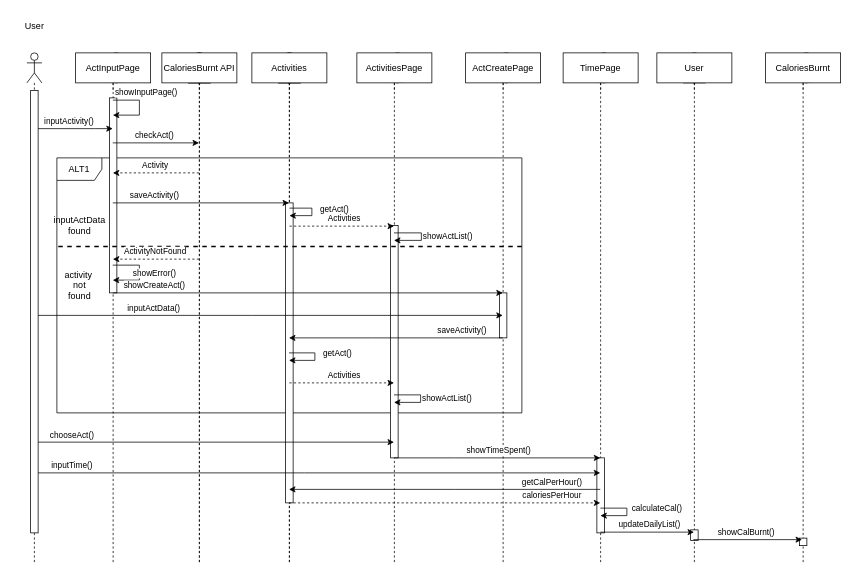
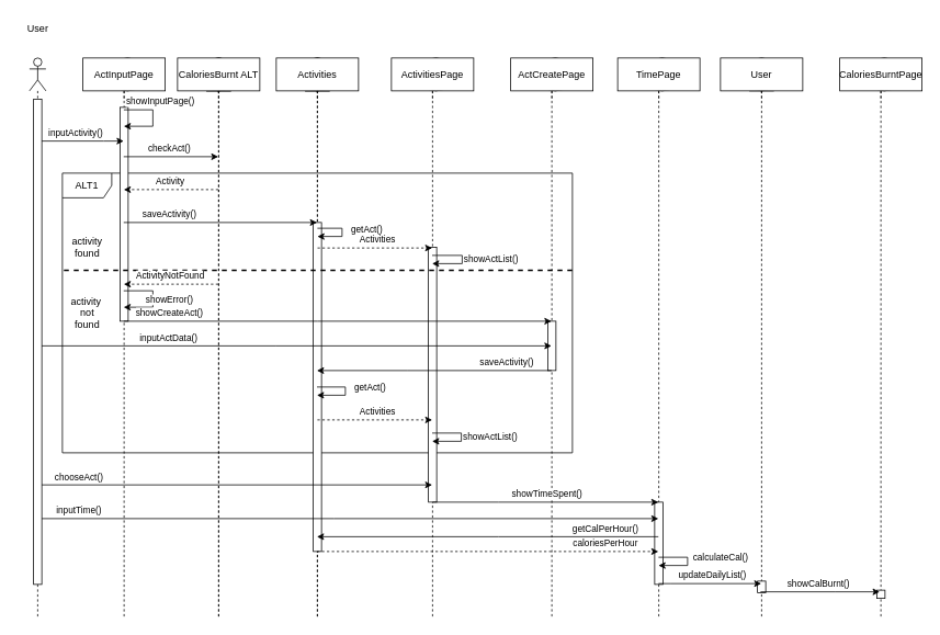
  <mxCell id="0" />
  <mxCell id="1" parent="0" />
  <mxCell id="2" value="" style="shape=umlLifeline;perimeter=lifelinePerimeter;whiteSpace=wrap;html=1;container=1;dropTarget=0;collapsible=0;recursiveResize=0;outlineConnect=0;portConstraint=eastwest;newEdgeStyle={&quot;edgeStyle&quot;:&quot;elbowEdgeStyle&quot;,&quot;elbow&quot;:&quot;vertical&quot;,&quot;curved&quot;:0,&quot;rounded&quot;:0};participant=umlBoundary;" parent="1" vertex="1"><mxGeometry x="645" y="70" width="50" height="680" as="geometry" /></mxCell>
  <mxCell id="3" value="" style="html=1;points=[];perimeter=orthogonalPerimeter;" vertex="1" parent="1"><mxGeometry x="665" y="390" width="10" height="60" as="geometry" /></mxCell>
  <mxCell id="4" value="ALT1" style="shape=umlFrame;whiteSpace=wrap;html=1;pointerEvents=0;" parent="1" vertex="1"><mxGeometry x="75" y="210" width="620" height="340" as="geometry" /></mxCell>
  <mxCell id="5" value="" style="shape=umlLifeline;perimeter=lifelinePerimeter;whiteSpace=wrap;html=1;container=1;dropTarget=0;collapsible=0;recursiveResize=0;outlineConnect=0;portConstraint=eastwest;newEdgeStyle={&quot;edgeStyle&quot;:&quot;elbowEdgeStyle&quot;,&quot;elbow&quot;:&quot;vertical&quot;,&quot;curved&quot;:0,&quot;rounded&quot;:0};participant=umlEntity;" parent="1" vertex="1"><mxGeometry x="365" y="70" width="40" height="680" as="geometry" /></mxCell>
  <mxCell id="6" value="" style="shape=umlLifeline;perimeter=lifelinePerimeter;whiteSpace=wrap;html=1;container=1;dropTarget=0;collapsible=0;recursiveResize=0;outlineConnect=0;portConstraint=eastwest;newEdgeStyle={&quot;edgeStyle&quot;:&quot;elbowEdgeStyle&quot;,&quot;elbow&quot;:&quot;vertical&quot;,&quot;curved&quot;:0,&quot;rounded&quot;:0};participant=umlEntity;" parent="1" vertex="1"><mxGeometry x="245" y="70" width="40" height="680" as="geometry" /></mxCell>
  <mxCell id="7" value="" style="shape=umlLifeline;perimeter=lifelinePerimeter;whiteSpace=wrap;html=1;container=1;dropTarget=0;collapsible=0;recursiveResize=0;outlineConnect=0;portConstraint=eastwest;newEdgeStyle={&quot;edgeStyle&quot;:&quot;elbowEdgeStyle&quot;,&quot;elbow&quot;:&quot;vertical&quot;,&quot;curved&quot;:0,&quot;rounded&quot;:0};participant=umlActor;" parent="1" vertex="1"><mxGeometry x="35" y="70" width="20" height="680" as="geometry" /></mxCell>
  <mxCell id="8" value="" style="shape=umlLifeline;perimeter=lifelinePerimeter;whiteSpace=wrap;html=1;container=1;dropTarget=0;collapsible=0;recursiveResize=0;outlineConnect=0;portConstraint=eastwest;newEdgeStyle={&quot;edgeStyle&quot;:&quot;elbowEdgeStyle&quot;,&quot;elbow&quot;:&quot;vertical&quot;,&quot;curved&quot;:0,&quot;rounded&quot;:0};participant=umlBoundary;" parent="1" vertex="1"><mxGeometry x="125" y="70" width="50" height="680" as="geometry" /></mxCell>
  <mxCell id="9" value="" style="shape=umlLifeline;perimeter=lifelinePerimeter;whiteSpace=wrap;html=1;container=1;dropTarget=0;collapsible=0;recursiveResize=0;outlineConnect=0;portConstraint=eastwest;newEdgeStyle={&quot;edgeStyle&quot;:&quot;elbowEdgeStyle&quot;,&quot;elbow&quot;:&quot;vertical&quot;,&quot;curved&quot;:0,&quot;rounded&quot;:0};participant=umlBoundary;" parent="1" vertex="1"><mxGeometry x="500" y="70" width="50" height="680" as="geometry" /></mxCell>
  <mxCell id="10" value="" style="shape=umlLifeline;perimeter=lifelinePerimeter;whiteSpace=wrap;html=1;container=1;dropTarget=0;collapsible=0;recursiveResize=0;outlineConnect=0;portConstraint=eastwest;newEdgeStyle={&quot;edgeStyle&quot;:&quot;elbowEdgeStyle&quot;,&quot;elbow&quot;:&quot;vertical&quot;,&quot;curved&quot;:0,&quot;rounded&quot;:0};participant=umlBoundary;" parent="1" vertex="1"><mxGeometry x="775" y="70" width="50" height="680" as="geometry" /></mxCell>
  <mxCell id="11" value="" style="shape=umlLifeline;perimeter=lifelinePerimeter;whiteSpace=wrap;html=1;container=1;dropTarget=0;collapsible=0;recursiveResize=0;outlineConnect=0;portConstraint=eastwest;newEdgeStyle={&quot;edgeStyle&quot;:&quot;elbowEdgeStyle&quot;,&quot;elbow&quot;:&quot;vertical&quot;,&quot;curved&quot;:0,&quot;rounded&quot;:0};participant=umlBoundary;" parent="1" vertex="1"><mxGeometry x="1045" y="70" width="50" height="680" as="geometry" /></mxCell>
  <mxCell id="12" value="" style="shape=umlLifeline;perimeter=lifelinePerimeter;whiteSpace=wrap;html=1;container=1;dropTarget=0;collapsible=0;recursiveResize=0;outlineConnect=0;portConstraint=eastwest;newEdgeStyle={&quot;edgeStyle&quot;:&quot;elbowEdgeStyle&quot;,&quot;elbow&quot;:&quot;vertical&quot;,&quot;curved&quot;:0,&quot;rounded&quot;:0};participant=umlEntity;" parent="1" vertex="1"><mxGeometry x="905" y="70" width="40" height="680" as="geometry" /></mxCell>
  <mxCell id="13" value="" style="shape=umlLifeline;perimeter=lifelinePerimeter;whiteSpace=wrap;html=1;container=1;dropTarget=0;collapsible=0;recursiveResize=0;outlineConnect=0;portConstraint=eastwest;newEdgeStyle={&quot;edgeStyle&quot;:&quot;elbowEdgeStyle&quot;,&quot;elbow&quot;:&quot;vertical&quot;,&quot;curved&quot;:0,&quot;rounded&quot;:0};participant=umlEntity;" parent="1" vertex="1"><mxGeometry x="365" y="70" width="40" height="680" as="geometry" /></mxCell>
  <mxCell id="14" value="" style="shape=umlLifeline;perimeter=lifelinePerimeter;whiteSpace=wrap;html=1;container=1;dropTarget=0;collapsible=0;recursiveResize=0;outlineConnect=0;portConstraint=eastwest;newEdgeStyle={&quot;edgeStyle&quot;:&quot;elbowEdgeStyle&quot;,&quot;elbow&quot;:&quot;vertical&quot;,&quot;curved&quot;:0,&quot;rounded&quot;:0};participant=umlEntity;" parent="1" vertex="1"><mxGeometry x="245" y="70" width="40" height="680" as="geometry" /></mxCell>
  <mxCell id="15" value="" style="html=1;points=[];perimeter=orthogonalPerimeter;" parent="1" vertex="1"><mxGeometry x="145" y="130" width="10" height="260" as="geometry" /></mxCell>
  <mxCell id="16" value="" style="html=1;points=[];perimeter=orthogonalPerimeter;" parent="1" vertex="1"><mxGeometry x="380" y="270" width="10" height="400" as="geometry" /></mxCell>
  <mxCell id="17" value="" style="html=1;points=[];perimeter=orthogonalPerimeter;" parent="1" vertex="1"><mxGeometry x="520" y="300" width="10" height="310" as="geometry" /></mxCell>
  <mxCell id="18" value="" style="html=1;points=[];perimeter=orthogonalPerimeter;" parent="1" vertex="1"><mxGeometry x="795" y="610" width="10" height="100" as="geometry" /></mxCell>
  <mxCell id="19" value="" style="html=1;points=[];perimeter=orthogonalPerimeter;" parent="1" vertex="1"><mxGeometry x="920" y="706" width="10" height="14" as="geometry" /></mxCell>
  <mxCell id="20" value="" style="html=1;points=[];perimeter=orthogonalPerimeter;" parent="1" vertex="1"><mxGeometry x="1065" y="717" width="10" height="10" as="geometry" /></mxCell>
  <mxCell id="21" value="showInputPage()" style="endArrow=classic;html=1;rounded=0;" parent="1" edge="1"><mxGeometry x="-0.282" y="14" width="50" height="50" relative="1" as="geometry"><mxPoint x="149.667" y="133" as="sourcePoint" /><mxPoint x="149.667" y="153" as="targetPoint" /><Array as="points"><mxPoint x="185" y="133" /><mxPoint x="185" y="153" /></Array><mxPoint x="11" y="4" as="offset" /></mxGeometry></mxCell>
  <mxCell id="22" value="inputActivity()" style="endArrow=classic;html=1;rounded=0;" parent="1" edge="1"><mxGeometry x="-0.122" y="10" width="50" height="50" relative="1" as="geometry"><mxPoint x="45.167" y="171" as="sourcePoint" /><mxPoint x="149.5" y="171" as="targetPoint" /><Array as="points"><mxPoint x="125" y="171" /></Array><mxPoint as="offset" /></mxGeometry></mxCell>
  <mxCell id="23" value="saveActivity()" style="endArrow=classic;html=1;rounded=0;" parent="1" source="8" target="5" edge="1"><mxGeometry x="-0.531" y="10" width="50" height="50" relative="1" as="geometry"><mxPoint x="160.167" y="270" as="sourcePoint" /><mxPoint x="344.5" y="270" as="targetPoint" /><Array as="points"><mxPoint x="265" y="270" /></Array><mxPoint as="offset" /></mxGeometry></mxCell>
  <mxCell id="24" value="Activities" style="endArrow=classic;html=1;rounded=0;dashed=1;" parent="1" edge="1"><mxGeometry x="0.052" y="10" width="50" height="50" relative="1" as="geometry"><mxPoint x="385.167" y="301" as="sourcePoint" /><mxPoint x="524.5" y="301" as="targetPoint" /><Array as="points"><mxPoint x="453" y="301" /></Array><mxPoint as="offset" /></mxGeometry></mxCell>
  <mxCell id="25" value="showError()" style="endArrow=classic;html=1;rounded=0;" parent="1" edge="1"><mxGeometry y="20" width="50" height="50" relative="1" as="geometry"><mxPoint x="149.5" y="353" as="sourcePoint" /><mxPoint x="149.5" y="373" as="targetPoint" /><Array as="points"><mxPoint x="185" y="353" /><mxPoint x="185" y="373" /></Array><mxPoint as="offset" /></mxGeometry></mxCell>
  <mxCell id="26" value="showCreateAct()" style="endArrow=classic;html=1;rounded=0;" parent="1" source="8" target="2" edge="1"><mxGeometry x="-0.788" y="10" width="50" height="50" relative="1" as="geometry"><mxPoint x="365" y="310" as="sourcePoint" /><mxPoint x="415" y="260" as="targetPoint" /><Array as="points"><mxPoint x="385" y="390" /></Array><mxPoint as="offset" /></mxGeometry></mxCell>
  <mxCell id="27" value="inputActData()" style="endArrow=classic;html=1;rounded=0;" parent="1" source="7" target="2" edge="1"><mxGeometry x="-0.488" y="10" width="50" height="50" relative="1" as="geometry"><mxPoint x="305" y="310" as="sourcePoint" /><mxPoint x="355" y="260" as="targetPoint" /><Array as="points"><mxPoint x="335" y="420" /></Array><mxPoint as="offset" /></mxGeometry></mxCell>
  <mxCell id="28" value="saveActivity()" style="endArrow=classic;html=1;rounded=0;" parent="1" source="2" target="5" edge="1"><mxGeometry x="-0.617" y="-10" width="50" height="50" relative="1" as="geometry"><mxPoint x="305" y="310" as="sourcePoint" /><mxPoint x="355" y="260" as="targetPoint" /><Array as="points"><mxPoint x="495" y="450" /></Array><mxPoint as="offset" /></mxGeometry></mxCell>
  <mxCell id="29" value="Activities" style="endArrow=classic;html=1;rounded=0;dashed=1;" parent="1" edge="1"><mxGeometry x="0.052" y="10" width="50" height="50" relative="1" as="geometry"><mxPoint x="385.024" y="510" as="sourcePoint" /><mxPoint x="524.5" y="510" as="targetPoint" /><Array as="points"><mxPoint x="415" y="510" /></Array><mxPoint as="offset" /></mxGeometry></mxCell>
- <mxCell id="30" value="inputActData&lt;br&gt;found" style="text;html=1;align=center;verticalAlign=middle;resizable=0;points=[];autosize=1;strokeColor=none;fillColor=none;" parent="1" vertex="1"><mxGeometry x="75" y="280" width="60" height="40" as="geometry" /></mxCell>
+ <mxCell id="30" value="activity&lt;br&gt;found" style="text;html=1;align=center;verticalAlign=middle;resizable=0;points=[];autosize=1;strokeColor=none;fillColor=none;" parent="1" vertex="1"><mxGeometry x="75" y="280" width="60" height="40" as="geometry" /></mxCell>
  <mxCell id="31" value="activity&amp;nbsp;&lt;br&gt;not&lt;br&gt;found" style="text;html=1;align=center;verticalAlign=middle;resizable=0;points=[];autosize=1;strokeColor=none;fillColor=none;" parent="1" vertex="1"><mxGeometry x="75" y="350" width="60" height="60" as="geometry" /></mxCell>
  <mxCell id="32" value="showTimeSpent()" style="endArrow=classic;html=1;rounded=0;" parent="1" edge="1"><mxGeometry x="0.003" y="10" width="50" height="50" relative="1" as="geometry"><mxPoint x="525.024" y="610" as="sourcePoint" /><mxPoint x="799.5" y="610" as="targetPoint" /><Array as="points"><mxPoint x="605" y="610" /></Array><mxPoint x="1" as="offset" /></mxGeometry></mxCell>
  <mxCell id="33" value="inputTime()" style="endArrow=classic;html=1;rounded=0;" parent="1" edge="1"><mxGeometry x="-0.868" y="10" width="50" height="50" relative="1" as="geometry"><mxPoint x="45.024" y="630" as="sourcePoint" /><mxPoint x="799.5" y="630" as="targetPoint" /><Array as="points"><mxPoint x="405" y="630" /></Array><mxPoint as="offset" /></mxGeometry></mxCell>
  <mxCell id="34" value="calculateCal()" style="endArrow=classic;html=1;rounded=0;" parent="1" edge="1"><mxGeometry x="-0.124" y="40" width="50" height="50" relative="1" as="geometry"><mxPoint x="799.667" y="677" as="sourcePoint" /><mxPoint x="799.667" y="687" as="targetPoint" /><Array as="points"><mxPoint x="835" y="677" /><mxPoint x="835" y="687" /></Array><mxPoint as="offset" /></mxGeometry></mxCell>
  <mxCell id="35" value="updateDailyList()" style="endArrow=classic;html=1;rounded=0;" parent="1" edge="1"><mxGeometry x="0.044" y="10" width="50" height="50" relative="1" as="geometry"><mxPoint x="799.667" y="709" as="sourcePoint" /><mxPoint x="924.5" y="709" as="targetPoint" /><Array as="points"><mxPoint x="815" y="709" /></Array><mxPoint as="offset" /></mxGeometry></mxCell>
  <mxCell id="36" value="chooseAct()" style="endArrow=classic;html=1;rounded=0;" parent="1" edge="1"><mxGeometry x="-0.791" y="9" width="50" height="50" relative="1" as="geometry"><mxPoint x="45.024" y="589" as="sourcePoint" /><mxPoint x="524.5" y="589" as="targetPoint" /><Array as="points"><mxPoint x="265" y="589" /></Array><mxPoint as="offset" /></mxGeometry></mxCell>
  <mxCell id="37" value="User" style="text;html=1;align=center;verticalAlign=middle;resizable=0;points=[];autosize=1;strokeColor=none;fillColor=none;" parent="1" vertex="1"><mxGeometry x="20" y="20" width="50" height="30" as="geometry" /></mxCell>
  <mxCell id="38" value="getAct()" style="endArrow=classic;html=1;rounded=0;" parent="1" edge="1"><mxGeometry x="-0.114" y="30" width="50" height="50" relative="1" as="geometry"><mxPoint x="385.024" y="277" as="sourcePoint" /><mxPoint x="385.024" y="287" as="targetPoint" /><Array as="points"><mxPoint x="415" y="277" /><mxPoint x="415" y="287" /></Array><mxPoint as="offset" /></mxGeometry></mxCell>
  <mxCell id="39" value="getAct()" style="endArrow=classic;html=1;rounded=0;" parent="1" source="5" target="5" edge="1"><mxGeometry x="-0.114" y="30" width="50" height="50" relative="1" as="geometry"><mxPoint x="389.024" y="470" as="sourcePoint" /><mxPoint x="389.024" y="480" as="targetPoint" /><Array as="points"><mxPoint x="419" y="470" /><mxPoint x="419" y="480" /></Array><mxPoint as="offset" /></mxGeometry></mxCell>
  <mxCell id="40" value="showActList()" style="endArrow=classic;html=1;rounded=0;" parent="1" source="9" target="9" edge="1"><mxGeometry x="-0.025" y="35" width="50" height="50" relative="1" as="geometry"><mxPoint x="526.024" y="526" as="sourcePoint" /><mxPoint x="526.024" y="536" as="targetPoint" /><Array as="points"><mxPoint x="560" y="526" /><mxPoint x="560" y="536" /></Array><mxPoint as="offset" /></mxGeometry></mxCell>
  <mxCell id="41" value="showActList()" style="endArrow=classic;html=1;rounded=0;" parent="1" source="9" target="9" edge="1"><mxGeometry x="-0.025" y="35" width="50" height="50" relative="1" as="geometry"><mxPoint x="526.167" y="310" as="sourcePoint" /><mxPoint x="526.167" y="320" as="targetPoint" /><Array as="points"><mxPoint x="561" y="310" /><mxPoint x="561" y="320" /></Array><mxPoint as="offset" /></mxGeometry></mxCell>
  <mxCell id="42" value="showCalBurnt()" style="endArrow=classic;html=1;rounded=0;" parent="1" edge="1"><mxGeometry x="-0.029" y="10" width="50" height="50" relative="1" as="geometry"><mxPoint x="923.667" y="719" as="sourcePoint" /><mxPoint x="1068.5" y="719" as="targetPoint" /><Array as="points"><mxPoint x="1014" y="719" /></Array><mxPoint as="offset" /></mxGeometry></mxCell>
  <mxCell id="43" value="ActInputPage" style="shape=umlLifeline;perimeter=lifelinePerimeter;whiteSpace=wrap;html=1;container=1;collapsible=0;recursiveResize=0;outlineConnect=0;" parent="1" vertex="1"><mxGeometry x="100" y="70" width="100" height="50" as="geometry" /></mxCell>
- <mxCell id="44" value="CaloriesBurnt API" style="shape=umlLifeline;perimeter=lifelinePerimeter;whiteSpace=wrap;html=1;container=1;collapsible=0;recursiveResize=0;outlineConnect=0;" parent="1" vertex="1"><mxGeometry x="215" y="70" width="100" height="50" as="geometry" /></mxCell>
+ <mxCell id="44" value="CaloriesBurnt ALT" style="shape=umlLifeline;perimeter=lifelinePerimeter;whiteSpace=wrap;html=1;container=1;collapsible=0;recursiveResize=0;outlineConnect=0;" parent="1" vertex="1"><mxGeometry x="215" y="70" width="100" height="50" as="geometry" /></mxCell>
  <mxCell id="45" value="Activities" style="shape=umlLifeline;perimeter=lifelinePerimeter;whiteSpace=wrap;html=1;container=1;collapsible=0;recursiveResize=0;outlineConnect=0;" parent="1" vertex="1"><mxGeometry x="335" y="70" width="100" height="50" as="geometry" /></mxCell>
  <mxCell id="46" value="ActivitiesPage" style="shape=umlLifeline;perimeter=lifelinePerimeter;whiteSpace=wrap;html=1;container=1;collapsible=0;recursiveResize=0;outlineConnect=0;" parent="1" vertex="1"><mxGeometry x="475" y="70" width="100" height="50" as="geometry" /></mxCell>
  <mxCell id="47" value="ActCreatePage" style="shape=umlLifeline;perimeter=lifelinePerimeter;whiteSpace=wrap;html=1;container=1;collapsible=0;recursiveResize=0;outlineConnect=0;" parent="1" vertex="1"><mxGeometry x="620" y="70" width="100" height="50" as="geometry" /></mxCell>
  <mxCell id="48" value="User" style="shape=umlLifeline;perimeter=lifelinePerimeter;whiteSpace=wrap;html=1;container=1;collapsible=0;recursiveResize=0;outlineConnect=0;" parent="1" vertex="1"><mxGeometry x="875" y="70" width="100" height="50" as="geometry" /></mxCell>
  <mxCell id="49" value="TimePage" style="shape=umlLifeline;perimeter=lifelinePerimeter;whiteSpace=wrap;html=1;container=1;collapsible=0;recursiveResize=0;outlineConnect=0;" parent="1" vertex="1"><mxGeometry x="750" y="70" width="100" height="50" as="geometry" /></mxCell>
- <mxCell id="50" value="CaloriesBurnt" style="shape=umlLifeline;perimeter=lifelinePerimeter;whiteSpace=wrap;html=1;container=1;collapsible=0;recursiveResize=0;outlineConnect=0;" parent="1" vertex="1"><mxGeometry x="1020" y="70" width="100" height="50" as="geometry" /></mxCell>
+ <mxCell id="50" value="CaloriesBurntPage" style="shape=umlLifeline;perimeter=lifelinePerimeter;whiteSpace=wrap;html=1;container=1;collapsible=0;recursiveResize=0;outlineConnect=0;" parent="1" vertex="1"><mxGeometry x="1020" y="70" width="100" height="50" as="geometry" /></mxCell>
  <mxCell id="51" value="" style="html=1;points=[];perimeter=orthogonalPerimeter;" parent="1" vertex="1"><mxGeometry x="40" y="120" width="10" height="590" as="geometry" /></mxCell>
  <mxCell id="52" value="" style="endArrow=none;dashed=1;html=1;rounded=0;exitX=0.003;exitY=0.348;exitDx=0;exitDy=0;exitPerimeter=0;entryX=1.003;entryY=0.348;entryDx=0;entryDy=0;entryPerimeter=0;strokeWidth=2;" parent="1" source="4" target="4" edge="1"><mxGeometry width="50" height="50" relative="1" as="geometry"><mxPoint x="295" y="370" as="sourcePoint" /><mxPoint x="345" y="320" as="targetPoint" /></mxGeometry></mxCell>
  <mxCell id="53" value="checkAct()" style="endArrow=classic;html=1;rounded=0;" edge="1" parent="1" source="8" target="14"><mxGeometry x="-0.036" y="10" width="50" height="50" relative="1" as="geometry"><mxPoint x="195" y="200" as="sourcePoint" /><mxPoint x="245" y="150" as="targetPoint" /><Array as="points"><mxPoint x="215" y="190" /></Array><mxPoint as="offset" /></mxGeometry></mxCell>
  <mxCell id="54" value="Activity" style="endArrow=classic;html=1;rounded=0;dashed=1;" edge="1" parent="1"><mxGeometry x="0.036" y="-10" width="50" height="50" relative="1" as="geometry"><mxPoint x="264.5" as="sourcePoint" y="230" /><mxPoint x="149.667" as="targetPoint" y="230" /><Array as="points"><mxPoint x="225" y="230" /></Array><mxPoint as="offset" /></mxGeometry></mxCell>
  <mxCell id="55" value="ActivityNotFound" style="endArrow=classic;html=1;rounded=0;dashed=1;" edge="1" parent="1"><mxGeometry x="0.036" y="-10" width="50" height="50" relative="1" as="geometry"><mxPoint x="264.5" y="345" as="sourcePoint" /><mxPoint x="149.667" y="345" as="targetPoint" /><Array as="points"><mxPoint x="225" y="345" /></Array><mxPoint as="offset" /></mxGeometry></mxCell>
  <mxCell id="56" value="getCalPerHour()" style="endArrow=classic;html=1;rounded=0;" edge="1" parent="1"><mxGeometry x="-0.689" y="-10" width="50" height="50" relative="1" as="geometry"><mxPoint x="799.5" y="652" as="sourcePoint" /><mxPoint x="384.5" y="652" as="targetPoint" /><Array as="points"><mxPoint x="605" y="652" /></Array><mxPoint as="offset" /></mxGeometry></mxCell>
  <mxCell id="57" value="caloriesPerHour" style="endArrow=classic;html=1;rounded=0;dashed=1;" edge="1" parent="1"><mxGeometry x="0.689" y="10" width="50" height="50" relative="1" as="geometry"><mxPoint x="384.5" y="670" as="sourcePoint" /><mxPoint x="799.5" y="670" as="targetPoint" /><Array as="points"><mxPoint x="595" y="670" /></Array><mxPoint as="offset" /></mxGeometry></mxCell>
